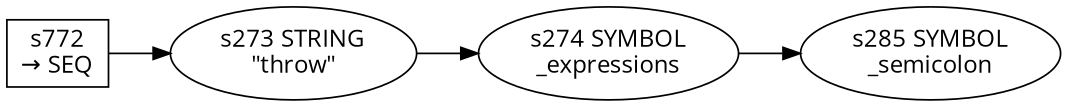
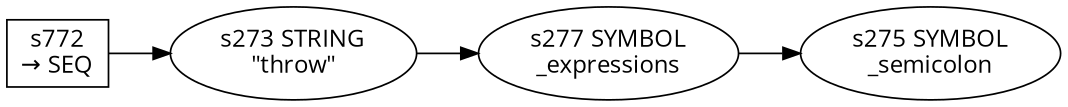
  digraph {
    fontname="Open Sans"
    rankdir=LR
    node [fontname="Open Sans"]
    edge [fontname="Open Sans"]
    n1 [fixedsize=false label="s772\n&rarr; SEQ" peripheries=1 shape=record]
    n2 [label="s273 STRING\n\"throw\""]
-   n3 [label="s274 SYMBOL\n_expressions"]
-   n4 [label="s285 SYMBOL\n_semicolon"]
+   n3 [label="s277 SYMBOL\n_expressions"]
+   n4 [label="s275 SYMBOL\n_semicolon"]
    n1 -> n2
    n2 -> n3
    n3 -> n4
  }
